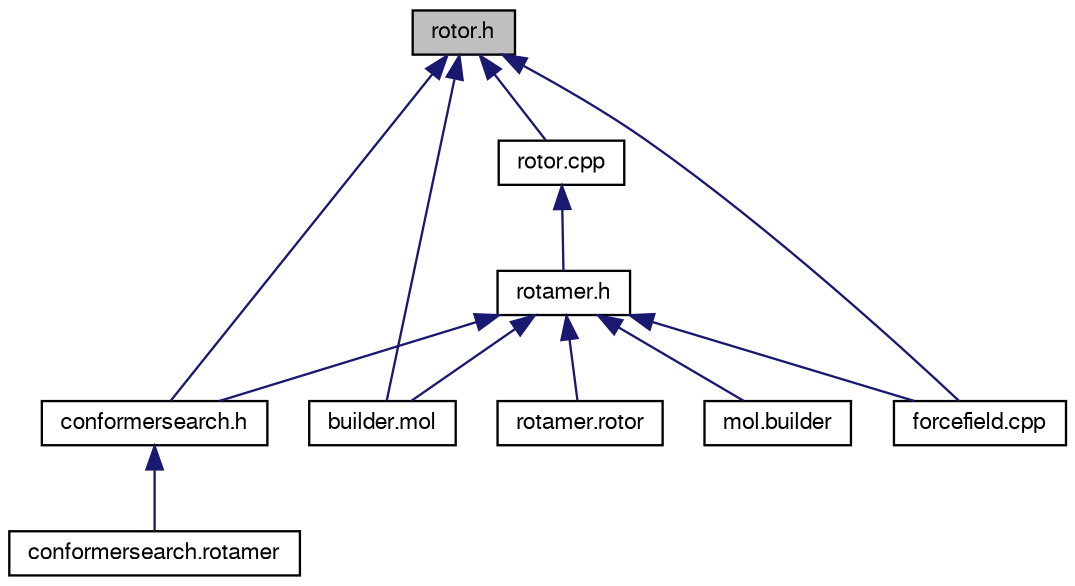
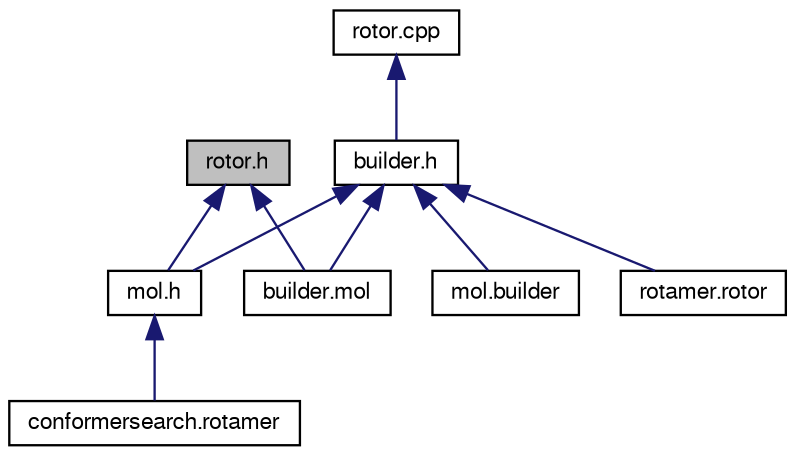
  digraph {
    node [color=black fillcolor=white fontname=FreeSans fontsize=10 shape=record style=filled]
    edge [color=midnightblue dir=back fontname=FreeSans fontsize=10 labelfontname=FreeSans labelfontsize=10 style=solid]
    n1 [fillcolor=grey75 fontcolor=black height=0.2 label="rotor.h" width=0.4]
-   n2 [height=0.2 label="conformersearch.h" width=0.4]
+   n2 [height=0.2 label="mol.h" width=0.4]
    n3 [height=0.2 label="builder.mol" width=0.4]
-   n4 [height=0.2 label="forcefield.cpp" width=0.4]
    n5 [height=0.2 label="rotor.cpp" width=0.4]
    n6 [height=0.2 label="conformersearch.rotamer" width=0.4]
-   n7 [height=0.2 label="rotamer.h" width=0.4]
+   n7 [height=0.2 label="builder.h" width=0.4]
    n8 [height=0.2 label="mol.builder" width=0.4]
    n9 [height=0.2 label="rotamer.rotor" width=0.4]
    n1 -> n2
    n1 -> n3
-   n1 -> n4
-   n1 -> n5
    n2 -> n6
    n5 -> n7
    n7 -> n2
    n7 -> n3
-   n7 -> n4
    n7 -> n8
    n7 -> n9
  }
